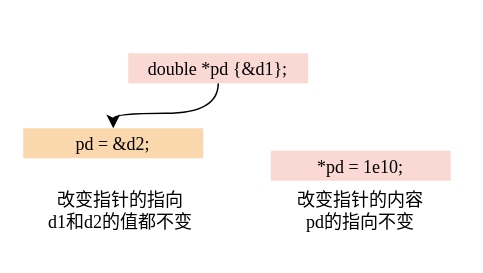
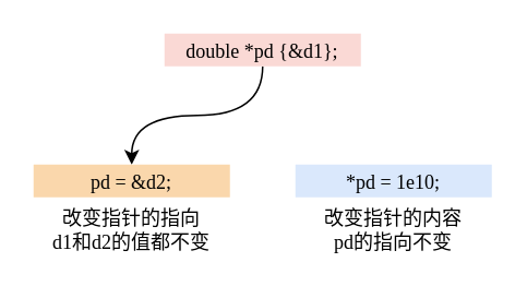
  <mxCell id="0" />
  <mxCell id="1" parent="0" />
  <mxCell id="2" style="edgeStyle=orthogonalEdgeStyle;rounded=0;orthogonalLoop=1;jettySize=auto;html=1;curved=1;" edge="1" parent="1" source="3" target="4"><mxGeometry relative="1" as="geometry" /></mxCell>
- <mxCell id="3" value="&lt;p style=&quot;line-height: 100%;&quot;&gt;&lt;font face=&quot;Consolas&quot;&gt;double *pd {&amp;amp;d1};&lt;/font&gt;&lt;/p&gt;" style="rounded=0;whiteSpace=wrap;html=1;strokeColor=none;fillColor=#FAD9D5;align=center;" parent="1" vertex="1"><mxGeometry x="85" y="35" width="120" height="20" as="geometry" /></mxCell>
- <mxCell id="4" value="&lt;p style=&quot;line-height: 100%;&quot;&gt;&lt;font face=&quot;Consolas&quot;&gt;pd = &amp;amp;d2;&lt;/font&gt;&lt;/p&gt;" style="rounded=0;whiteSpace=wrap;html=1;strokeColor=none;fillColor=#fad7ac;align=center;" vertex="1" parent="1"><mxGeometry x="15" y="85" width="120" height="20" as="geometry" /></mxCell>
- <mxCell id="5" value="&lt;p style=&quot;line-height: 100%;&quot;&gt;&lt;font face=&quot;Consolas&quot;&gt;*pd = 1e10;&lt;/font&gt;&lt;/p&gt;" style="rounded=0;whiteSpace=wrap;html=1;strokeColor=none;fillColor=#fad9d5;align=center;" vertex="1" parent="1"><mxGeometry x="180" y="100" width="120" height="20" as="geometry" /></mxCell>
+ <mxCell id="3" value="&lt;p style=&quot;line-height: 100%;&quot;&gt;&lt;font face=&quot;Consolas&quot;&gt;double *pd {&amp;amp;d1};&lt;/font&gt;&lt;/p&gt;" style="rounded=0;whiteSpace=wrap;html=1;strokeColor=none;fillColor=#FAD9D5;align=center;" parent="1" vertex="1"><mxGeometry x="100" y="20" width="120" height="20" as="geometry" /></mxCell>
+ <mxCell id="4" value="&lt;p style=&quot;line-height: 100%;&quot;&gt;&lt;font face=&quot;Consolas&quot;&gt;pd = &amp;amp;d2;&lt;/font&gt;&lt;/p&gt;" style="rounded=0;whiteSpace=wrap;html=1;strokeColor=none;fillColor=#fad7ac;align=center;" vertex="1" parent="1"><mxGeometry x="20" y="100" width="120" height="20" as="geometry" /></mxCell>
+ <mxCell id="5" value="&lt;p style=&quot;line-height: 100%;&quot;&gt;&lt;font face=&quot;Consolas&quot;&gt;*pd = 1e10;&lt;/font&gt;&lt;/p&gt;" style="rounded=0;whiteSpace=wrap;html=1;strokeColor=none;fillColor=#dae8fc;align=center;" vertex="1" parent="1"><mxGeometry x="180" y="100" width="120" height="20" as="geometry" /></mxCell>
  <mxCell id="6" value="&lt;font face=&quot;consolas&quot;&gt;改变指针的指向&lt;br&gt;d1和d2的值都不变&lt;br&gt;&lt;/font&gt;" style="text;html=1;strokeColor=none;fillColor=none;align=center;verticalAlign=middle;whiteSpace=wrap;rounded=0;" vertex="1" parent="1"><mxGeometry x="20" y="120" width="120" height="40" as="geometry" /></mxCell>
  <mxCell id="7" value="&lt;font face=&quot;consolas&quot;&gt;改变指针的内容&lt;br&gt;pd的指向不变&lt;/font&gt;" style="text;html=1;strokeColor=none;fillColor=none;align=center;verticalAlign=middle;whiteSpace=wrap;rounded=0;" vertex="1" parent="1"><mxGeometry x="180" y="120" width="120" height="40" as="geometry" /></mxCell>
